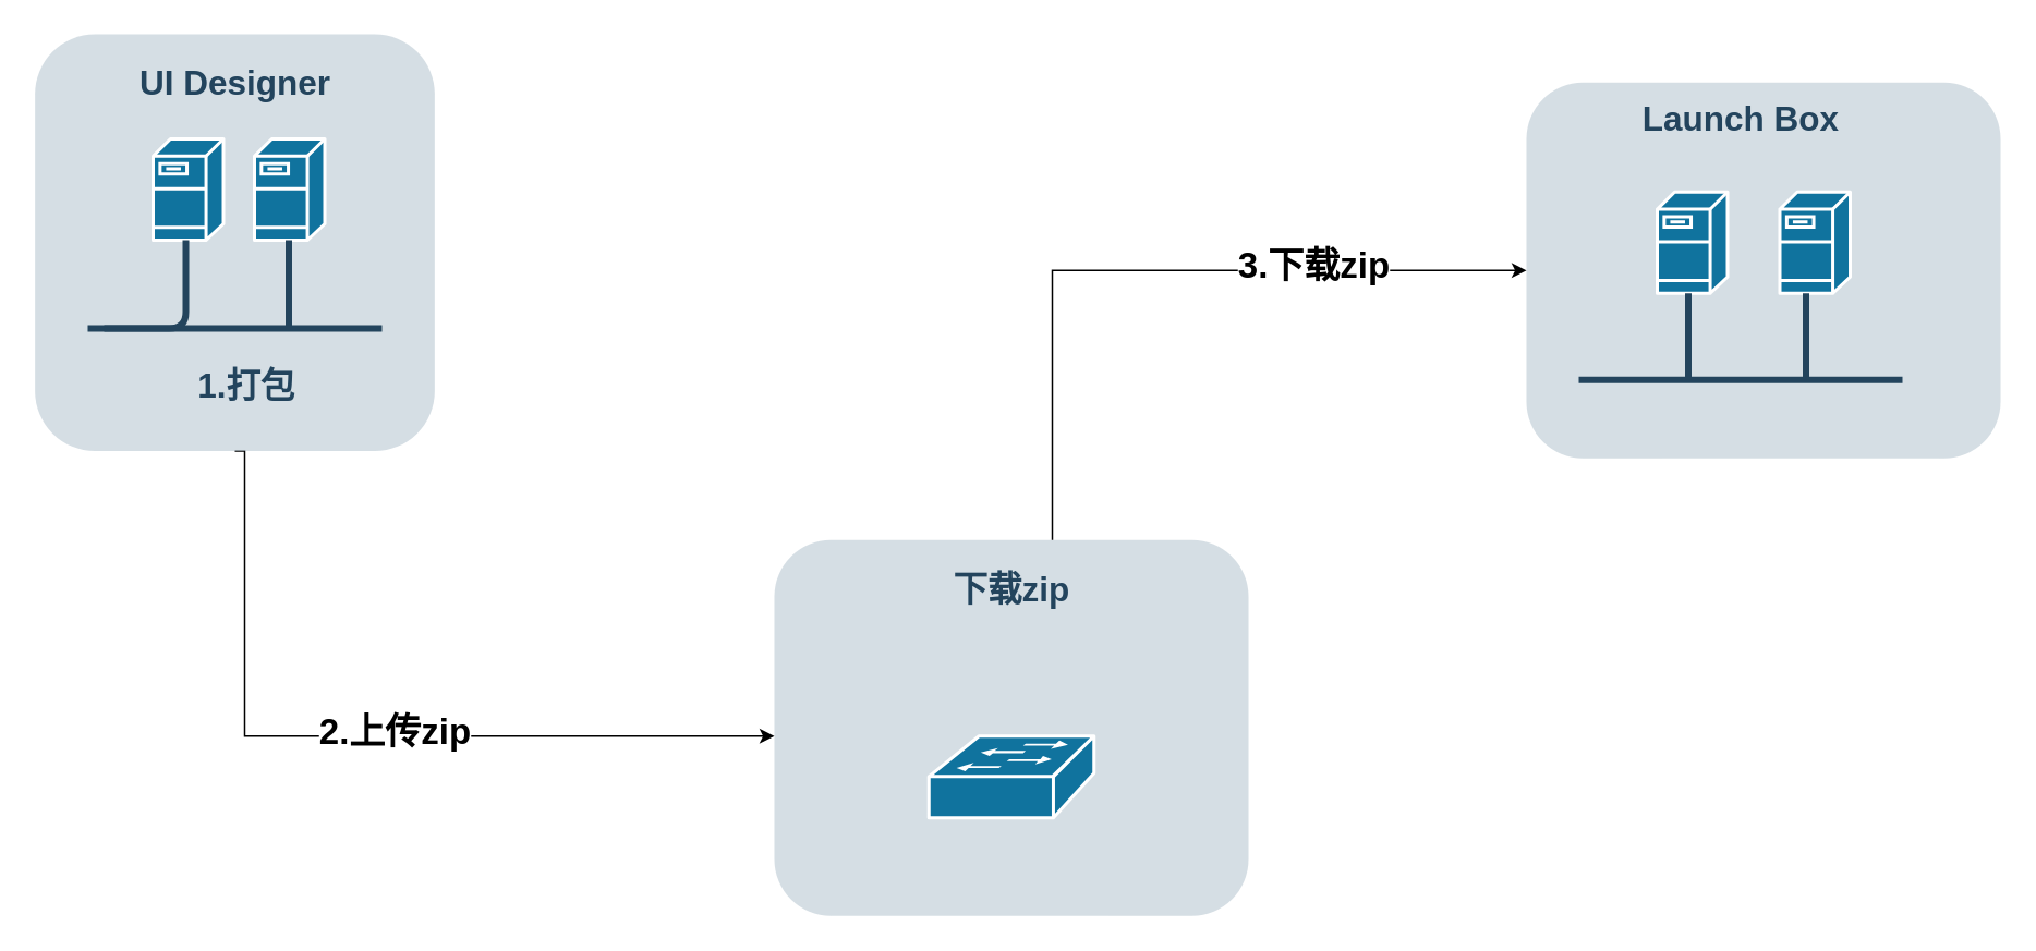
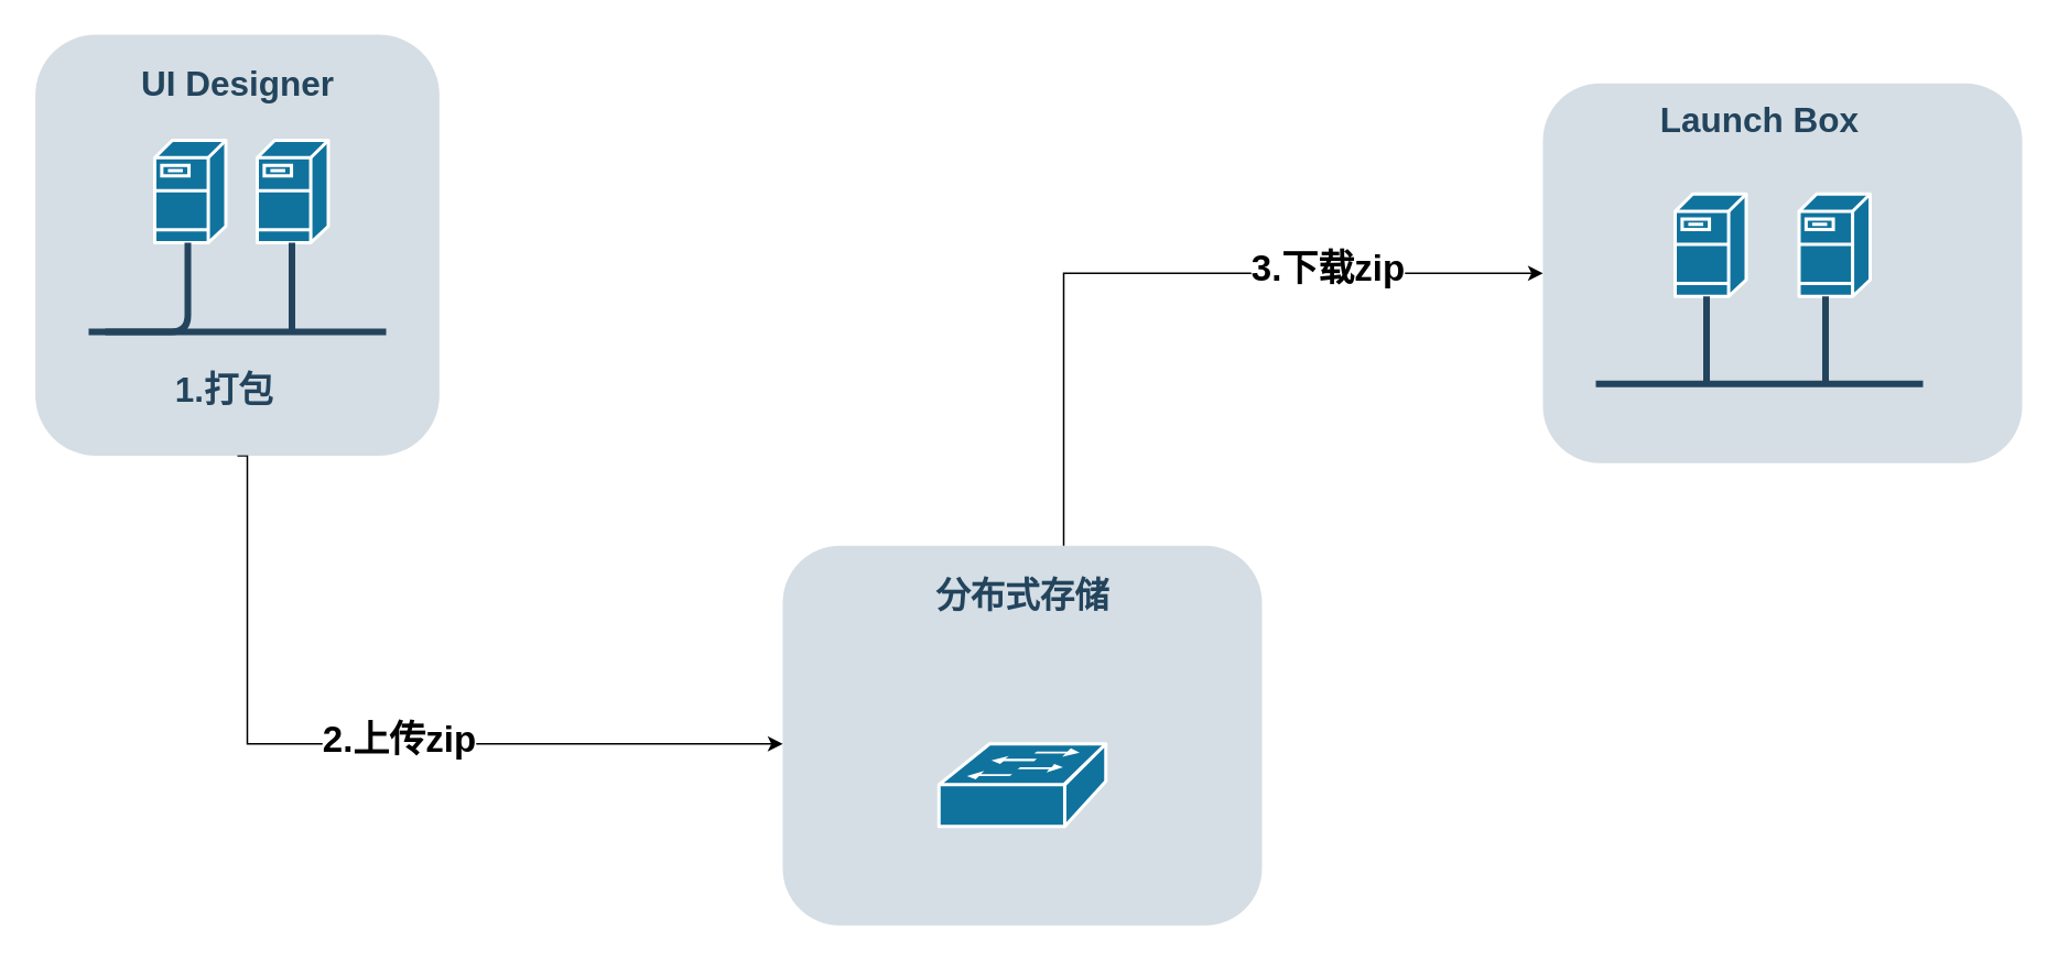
  <mxCell id="0" />
  <mxCell id="1" parent="0" />
  <mxCell id="2" value="" style="rounded=1;whiteSpace=wrap;html=1;strokeColor=none;fillColor=#BAC8D3;fontSize=24;fontColor=#23445D;align=center;opacity=60;" vertex="1" parent="1"><mxGeometry x="473" y="330" width="290" height="230" as="geometry" /></mxCell>
  <mxCell id="3" value="" style="rounded=1;whiteSpace=wrap;html=1;strokeColor=none;fillColor=#BAC8D3;fontSize=24;fontColor=#23445D;align=center;opacity=60;" parent="1" vertex="1"><mxGeometry x="933" y="50" width="290" height="230" as="geometry" /></mxCell>
  <mxCell id="4" style="edgeStyle=orthogonalEdgeStyle;rounded=0;orthogonalLoop=1;jettySize=auto;html=1;exitX=0.5;exitY=1;exitDx=0;exitDy=0;" edge="1" parent="1" source="6" target="2"><mxGeometry relative="1" as="geometry"><Array as="points"><mxPoint x="149" y="450" /></Array></mxGeometry></mxCell>
  <mxCell id="5" value="&lt;h1&gt;2.上传zip&lt;/h1&gt;" style="edgeLabel;html=1;align=center;verticalAlign=middle;resizable=0;points=[];" vertex="1" connectable="0" parent="4"><mxGeometry x="-0.03" y="3" relative="1" as="geometry"><mxPoint x="27" as="offset" /></mxGeometry></mxCell>
  <mxCell id="6" value="" style="rounded=1;whiteSpace=wrap;html=1;strokeColor=none;fillColor=#BAC8D3;fontSize=24;fontColor=#23445D;align=center;opacity=60;" parent="1" vertex="1"><mxGeometry x="20.75" y="20.5" width="244.5" height="255" as="geometry" /></mxCell>
  <mxCell id="7" value="" style="shape=mxgraph.cisco.servers.fileserver;html=1;dashed=0;fillColor=#10739E;strokeColor=#ffffff;strokeWidth=2;verticalLabelPosition=bottom;verticalAlign=top;fontFamily=Helvetica;fontSize=36;fontColor=#FFB366" parent="1" vertex="1"><mxGeometry x="93" y="84.5" width="43" height="62" as="geometry" /></mxCell>
  <mxCell id="8" value="" style="shape=mxgraph.cisco.servers.fileserver;html=1;dashed=0;fillColor=#10739E;strokeColor=#ffffff;strokeWidth=2;verticalLabelPosition=bottom;verticalAlign=top;fontFamily=Helvetica;fontSize=36;fontColor=#FFB366" parent="1" vertex="1"><mxGeometry x="155" y="84.5" width="43" height="62" as="geometry" /></mxCell>
  <mxCell id="9" value="" style="shape=mxgraph.cisco.servers.fileserver;html=1;dashed=0;fillColor=#10739E;strokeColor=#ffffff;strokeWidth=2;verticalLabelPosition=bottom;verticalAlign=top;fontFamily=Helvetica;fontSize=36;fontColor=#FFB366" parent="1" vertex="1"><mxGeometry x="1013" y="117" width="43" height="62" as="geometry" /></mxCell>
  <mxCell id="10" value="" style="shape=mxgraph.cisco.servers.fileserver;html=1;dashed=0;fillColor=#10739E;strokeColor=#ffffff;strokeWidth=2;verticalLabelPosition=bottom;verticalAlign=top;fontFamily=Helvetica;fontSize=36;fontColor=#FFB366" parent="1" vertex="1"><mxGeometry x="1088" y="117" width="43" height="62" as="geometry" /></mxCell>
  <mxCell id="11" value="" style="line;html=1;strokeColor=#23445D;" parent="1" vertex="1"><mxGeometry x="53" y="195.5" width="180" height="10" as="geometry" /></mxCell>
  <mxCell id="12" value="" style="line;html=1;strokeColor=#23445D;" parent="1" vertex="1"><mxGeometry x="965" y="227" width="198" height="10" as="geometry" /></mxCell>
  <mxCell id="13" value="" style="edgeStyle=elbowEdgeStyle;elbow=horizontal;endArrow=none;html=1;strokeColor=#23445D;endFill=0;strokeWidth=4;rounded=1" parent="1" target="8" edge="1"><mxGeometry width="100" height="100" relative="1" as="geometry"><mxPoint x="176" y="199.5" as="sourcePoint" /><mxPoint x="176.333" y="146.444" as="targetPoint" /></mxGeometry></mxCell>
  <mxCell id="14" value="" style="edgeStyle=elbowEdgeStyle;elbow=horizontal;endArrow=none;html=1;strokeColor=#23445D;endFill=0;strokeWidth=4;rounded=1" parent="1" target="7" edge="1"><mxGeometry width="100" height="100" relative="1" as="geometry"><mxPoint x="63" y="200.5" as="sourcePoint" /><mxPoint x="-28.194" y="147.444" as="targetPoint" /><Array as="points"><mxPoint x="113" y="170.5" /></Array></mxGeometry></mxCell>
  <mxCell id="15" value="" style="edgeStyle=elbowEdgeStyle;elbow=horizontal;endArrow=none;html=1;strokeColor=#23445D;endFill=0;strokeWidth=4;rounded=1" parent="1" source="9" edge="1"><mxGeometry width="100" height="100" relative="1" as="geometry"><mxPoint x="1032" y="190" as="sourcePoint" /><mxPoint x="1032.278" y="232.083" as="targetPoint" /></mxGeometry></mxCell>
  <mxCell id="16" value="" style="edgeStyle=elbowEdgeStyle;elbow=horizontal;endArrow=none;html=1;strokeColor=#23445D;endFill=0;strokeWidth=4;rounded=1" parent="1" source="10" edge="1"><mxGeometry width="100" height="100" relative="1" as="geometry"><mxPoint x="1104" y="190" as="sourcePoint" /><mxPoint x="1104.278" y="232.083" as="targetPoint" /></mxGeometry></mxCell>
- <mxCell id="17" value="&lt;h2&gt;&lt;font color=&quot;#23445d&quot;&gt;1.打包&lt;/font&gt;&lt;/h2&gt;" style="rounded=1;whiteSpace=wrap;html=1;strokeColor=none;fillColor=none;fontSize=14;fontColor=#742B21;align=center;fontStyle=1" parent="1" vertex="1"><mxGeometry x="38" y="225.5" width="225" height="19" as="geometry" /></mxCell>
+ <mxCell id="17" value="&lt;h2&gt;&lt;font color=&quot;#23445d&quot;&gt;1.打包&lt;/font&gt;&lt;/h2&gt;" style="rounded=1;whiteSpace=wrap;html=1;strokeColor=none;fillColor=none;fontSize=14;fontColor=#742B21;align=center;fontStyle=1" parent="1" vertex="1"><mxGeometry x="23" y="225.5" width="225" height="19" as="geometry" /></mxCell>
  <mxCell id="18" value="&lt;h2&gt;&lt;font color=&quot;#23445d&quot;&gt;Launch Box&lt;/font&gt;&lt;/h2&gt;" style="rounded=1;whiteSpace=wrap;html=1;strokeColor=none;fillColor=none;fontSize=14;fontColor=#742B21;align=center;fontStyle=1" parent="1" vertex="1"><mxGeometry x="992.5" y="62" width="143" height="19" as="geometry" /></mxCell>
  <mxCell id="19" style="edgeStyle=orthogonalEdgeStyle;rounded=0;orthogonalLoop=1;jettySize=auto;html=1;" edge="1" parent="1" source="2" target="3"><mxGeometry relative="1" as="geometry"><mxPoint x="594" y="300" as="sourcePoint" /><Array as="points"><mxPoint x="643" y="165" /></Array></mxGeometry></mxCell>
  <mxCell id="20" value="&lt;h1&gt;3.下载zip&lt;/h1&gt;" style="edgeLabel;html=1;align=center;verticalAlign=middle;resizable=0;points=[];" vertex="1" connectable="0" parent="19"><mxGeometry x="0.089" y="3" relative="1" as="geometry"><mxPoint x="76" as="offset" /></mxGeometry></mxCell>
  <mxCell id="21" value="" style="shape=mxgraph.cisco.switches.workgroup_switch;html=1;dashed=0;fillColor=#10739E;strokeColor=#ffffff;strokeWidth=2;verticalLabelPosition=bottom;verticalAlign=top;fontFamily=Helvetica;fontSize=36;fontColor=#FFB366" vertex="1" parent="1"><mxGeometry x="567.5" y="450" width="101" height="50" as="geometry" /></mxCell>
- <mxCell id="22" value="&lt;h2&gt;&lt;font color=&quot;#23445d&quot;&gt;下载zip&lt;/font&gt;&lt;/h2&gt;" style="rounded=1;whiteSpace=wrap;html=1;strokeColor=none;fillColor=none;fontSize=14;fontColor=#742B21;align=center;fontStyle=1" vertex="1" parent="1"><mxGeometry x="546.5" y="350" width="143" height="19" as="geometry" /></mxCell>
+ <mxCell id="22" value="&lt;h2&gt;&lt;font color=&quot;#23445d&quot;&gt;分布式存储&lt;/font&gt;&lt;/h2&gt;" style="rounded=1;whiteSpace=wrap;html=1;strokeColor=none;fillColor=none;fontSize=14;fontColor=#742B21;align=center;fontStyle=1" vertex="1" parent="1"><mxGeometry x="546.5" y="350" width="143" height="19" as="geometry" /></mxCell>
  <mxCell id="23" value="&lt;h2&gt;&lt;font color=&quot;#23445d&quot;&gt;UI Designer&lt;/font&gt;&lt;/h2&gt;" style="rounded=1;whiteSpace=wrap;html=1;strokeColor=none;fillColor=none;fontSize=14;fontColor=#742B21;align=center;fontStyle=1" vertex="1" parent="1"><mxGeometry x="30.5" y="40.5" width="225" height="19" as="geometry" /></mxCell>
